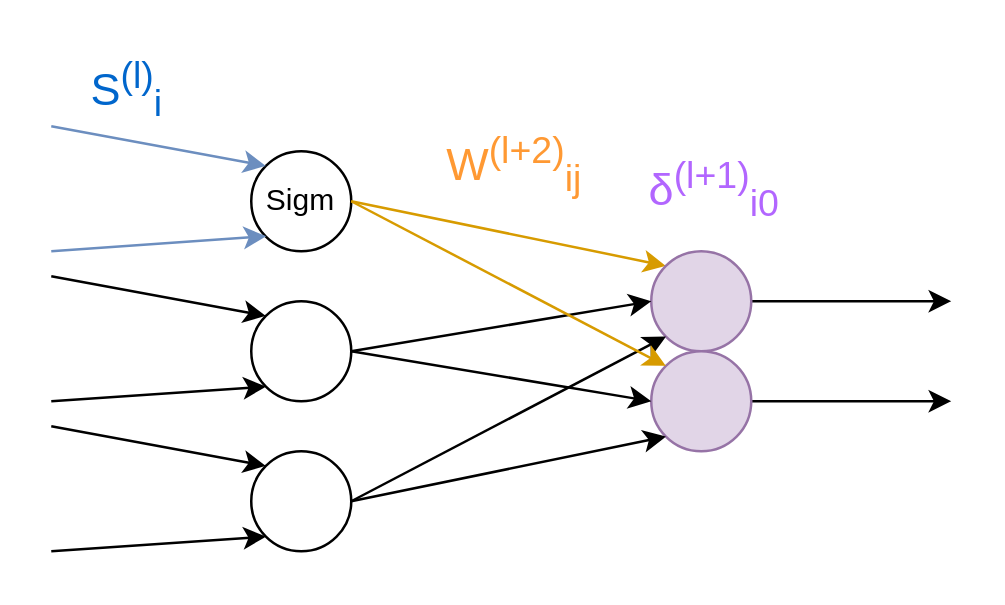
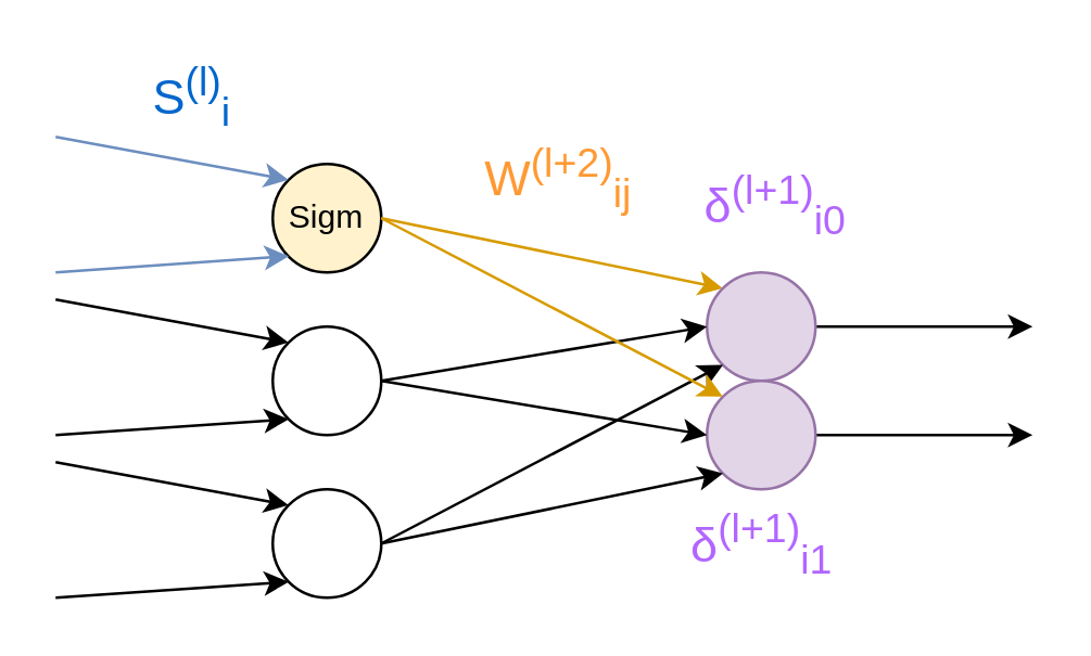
  <mxCell id="0" />
  <mxCell id="1" parent="0" />
- <mxCell id="2" value="Sigm" style="ellipse;whiteSpace=wrap;html=1;aspect=fixed;" parent="1" vertex="1"><mxGeometry x="100" y="60" width="40" height="40" as="geometry" /></mxCell>
+ <mxCell id="2" value="Sigm" style="ellipse;whiteSpace=wrap;html=1;aspect=fixed;fillColor=#fff2cc;" parent="1" vertex="1"><mxGeometry x="100" y="60" width="40" height="40" as="geometry" /></mxCell>
  <mxCell id="3" value="" style="endArrow=classic;html=1;exitX=1;exitY=0.5;exitDx=0;exitDy=0;entryX=0;entryY=0;entryDx=0;entryDy=0;fillColor=#ffe6cc;strokeColor=#d79b00;" parent="1" source="2" target="7" edge="1"><mxGeometry width="50" height="50" relative="1" as="geometry"><mxPoint x="180" y="140" as="sourcePoint" /><mxPoint x="190" y="90" as="targetPoint" /></mxGeometry></mxCell>
  <mxCell id="4" value="" style="ellipse;whiteSpace=wrap;html=1;aspect=fixed;" parent="1" vertex="1"><mxGeometry x="100" y="120" width="40" height="40" as="geometry" /></mxCell>
  <mxCell id="5" value="" style="ellipse;whiteSpace=wrap;html=1;aspect=fixed;" parent="1" vertex="1"><mxGeometry x="100" y="180" width="40" height="40" as="geometry" /></mxCell>
  <mxCell id="6" value="" style="edgeStyle=orthogonalEdgeStyle;rounded=0;orthogonalLoop=1;jettySize=auto;html=1;" parent="1" source="7" edge="1"><mxGeometry relative="1" as="geometry"><mxPoint x="380" y="120" as="targetPoint" /></mxGeometry></mxCell>
  <mxCell id="7" value="" style="ellipse;whiteSpace=wrap;html=1;aspect=fixed;fillColor=#e1d5e7;strokeColor=#9673a6;" parent="1" vertex="1"><mxGeometry x="260" y="100" width="40" height="40" as="geometry" /></mxCell>
  <mxCell id="8" value="" style="endArrow=classic;html=1;exitX=1;exitY=0.5;exitDx=0;exitDy=0;entryX=0;entryY=1;entryDx=0;entryDy=0;" parent="1" source="5" target="7" edge="1"><mxGeometry width="50" height="50" relative="1" as="geometry"><mxPoint x="120" y="260" as="sourcePoint" /><mxPoint x="170" y="210" as="targetPoint" /></mxGeometry></mxCell>
  <mxCell id="9" value="" style="endArrow=classic;html=1;exitX=1;exitY=0.5;exitDx=0;exitDy=0;entryX=0;entryY=0.5;entryDx=0;entryDy=0;" parent="1" source="4" target="7" edge="1"><mxGeometry width="50" height="50" relative="1" as="geometry"><mxPoint x="150" y="300" as="sourcePoint" /><mxPoint x="200" y="250" as="targetPoint" /></mxGeometry></mxCell>
  <mxCell id="10" value="" style="edgeStyle=orthogonalEdgeStyle;rounded=0;orthogonalLoop=1;jettySize=auto;html=1;" parent="1" source="11" edge="1"><mxGeometry relative="1" as="geometry"><mxPoint x="380" y="160" as="targetPoint" /></mxGeometry></mxCell>
  <mxCell id="11" value="" style="ellipse;whiteSpace=wrap;html=1;aspect=fixed;fillColor=#e1d5e7;strokeColor=#9673a6;" parent="1" vertex="1"><mxGeometry x="260" y="140" width="40" height="40" as="geometry" /></mxCell>
  <mxCell id="12" value="" style="endArrow=classic;html=1;exitX=1;exitY=0.5;exitDx=0;exitDy=0;entryX=0;entryY=1;entryDx=0;entryDy=0;" parent="1" source="5" target="11" edge="1"><mxGeometry width="50" height="50" relative="1" as="geometry"><mxPoint x="160" y="320" as="sourcePoint" /><mxPoint x="210" y="270" as="targetPoint" /></mxGeometry></mxCell>
  <mxCell id="13" value="" style="endArrow=classic;html=1;exitX=1;exitY=0.5;exitDx=0;exitDy=0;entryX=0;entryY=0.5;entryDx=0;entryDy=0;" parent="1" source="4" target="11" edge="1"><mxGeometry width="50" height="50" relative="1" as="geometry"><mxPoint x="150" y="210" as="sourcePoint" /><mxPoint x="235.858" y="204.142" as="targetPoint" /></mxGeometry></mxCell>
  <mxCell id="14" value="" style="endArrow=classic;html=1;exitX=1;exitY=0.5;exitDx=0;exitDy=0;entryX=0;entryY=0;entryDx=0;entryDy=0;fillColor=#ffe6cc;strokeColor=#d79b00;" parent="1" source="2" target="11" edge="1"><mxGeometry width="50" height="50" relative="1" as="geometry"><mxPoint x="160" y="220" as="sourcePoint" /><mxPoint x="245.858" y="214.142" as="targetPoint" /></mxGeometry></mxCell>
- <mxCell id="15" value="&lt;div&gt;&lt;font style=&quot;font-size: 18px&quot; color=&quot;#0066CC&quot;&gt;S&lt;sup&gt;(l)&lt;/sup&gt;&lt;sub&gt;i&lt;/sub&gt;&lt;/font&gt;&lt;/div&gt;" style="text;html=1;align=center;verticalAlign=middle;resizable=0;points=[];autosize=1;strokeColor=none;" parent="1" vertex="1"><mxGeometry x="30" y="20" width="40" height="30" as="geometry" /></mxCell>
+ <mxCell id="15" value="&lt;div&gt;&lt;font style=&quot;font-size: 18px&quot; color=&quot;#0066CC&quot;&gt;S&lt;sup&gt;(l)&lt;/sup&gt;&lt;sub&gt;i&lt;/sub&gt;&lt;/font&gt;&lt;/div&gt;" style="text;html=1;align=center;verticalAlign=middle;resizable=0;points=[];autosize=1;strokeColor=none;" parent="1" vertex="1"><mxGeometry x="50" y="20" width="40" height="30" as="geometry" /></mxCell>
  <mxCell id="16" value="&lt;font style=&quot;font-size: 18px&quot; color=&quot;#FF9933&quot;&gt;W&lt;sup&gt;(l+2)&lt;/sup&gt;&lt;sub&gt;ij&lt;/sub&gt;&lt;/font&gt;" style="text;html=1;align=center;verticalAlign=middle;resizable=0;points=[];autosize=1;strokeColor=none;" parent="1" vertex="1"><mxGeometry x="170" y="50" width="70" height="30" as="geometry" /></mxCell>
  <mxCell id="17" value="" style="endArrow=classic;html=1;fillColor=#dae8fc;strokeColor=#6c8ebf;" edge="1" parent="1"><mxGeometry width="50" height="50" relative="1" as="geometry"><mxPoint x="20" y="100" as="sourcePoint" /><mxPoint x="106" y="94" as="targetPoint" /></mxGeometry></mxCell>
  <mxCell id="18" value="" style="endArrow=classic;html=1;entryX=0;entryY=1;entryDx=0;entryDy=0;" edge="1" parent="1" target="4"><mxGeometry width="50" height="50" relative="1" as="geometry"><mxPoint x="20" y="160" as="sourcePoint" /><mxPoint x="100" y="140" as="targetPoint" /></mxGeometry></mxCell>
  <mxCell id="19" value="" style="endArrow=classic;html=1;entryX=0;entryY=1;entryDx=0;entryDy=0;" edge="1" parent="1" target="5"><mxGeometry width="50" height="50" relative="1" as="geometry"><mxPoint x="20" y="220" as="sourcePoint" /><mxPoint x="100" y="199.5" as="targetPoint" /></mxGeometry></mxCell>
  <mxCell id="20" value="" style="endArrow=classic;html=1;entryX=0;entryY=0;entryDx=0;entryDy=0;fillColor=#dae8fc;strokeColor=#6c8ebf;" edge="1" parent="1" target="2"><mxGeometry width="50" height="50" relative="1" as="geometry"><mxPoint x="20" y="50" as="sourcePoint" /><mxPoint x="90" y="50" as="targetPoint" /></mxGeometry></mxCell>
  <mxCell id="21" value="" style="endArrow=classic;html=1;entryX=0;entryY=0;entryDx=0;entryDy=0;" edge="1" parent="1" target="4"><mxGeometry width="50" height="50" relative="1" as="geometry"><mxPoint x="20" y="110" as="sourcePoint" /><mxPoint x="100" y="140" as="targetPoint" /></mxGeometry></mxCell>
  <mxCell id="22" value="" style="endArrow=classic;html=1;entryX=0;entryY=0;entryDx=0;entryDy=0;" edge="1" parent="1" target="5"><mxGeometry width="50" height="50" relative="1" as="geometry"><mxPoint x="20" y="170" as="sourcePoint" /><mxPoint x="100" y="200" as="targetPoint" /></mxGeometry></mxCell>
  <mxCell id="23" value="&lt;font style=&quot;font-size: 18px&quot; color=&quot;#B266FF&quot;&gt;&lt;span class=&quot;ILfuVd NA6bn&quot;&gt;&lt;span class=&quot;hgKElc&quot;&gt;δ&lt;sup&gt;(l+1)&lt;/sup&gt;&lt;sub&gt;i0&lt;/sub&gt;&lt;/span&gt;&lt;/span&gt;&lt;/font&gt;" style="text;html=1;align=center;verticalAlign=middle;resizable=0;points=[];autosize=1;strokeColor=none;" vertex="1" parent="1"><mxGeometry x="250" y="60" width="70" height="30" as="geometry" /></mxCell>
+ <mxCell id="24" value="&lt;font style=&quot;font-size: 18px&quot; color=&quot;#B266FF&quot;&gt;&lt;span class=&quot;ILfuVd NA6bn&quot;&gt;&lt;span class=&quot;hgKElc&quot;&gt;δ&lt;sup&gt;(l+1)&lt;/sup&gt;&lt;sub&gt;i1&lt;/sub&gt;&lt;/span&gt;&lt;/span&gt;&lt;/font&gt;" style="text;html=1;align=center;verticalAlign=middle;resizable=0;points=[];autosize=1;strokeColor=none;" vertex="1" parent="1"><mxGeometry x="245" y="185" width="70" height="30" as="geometry" /></mxCell>
